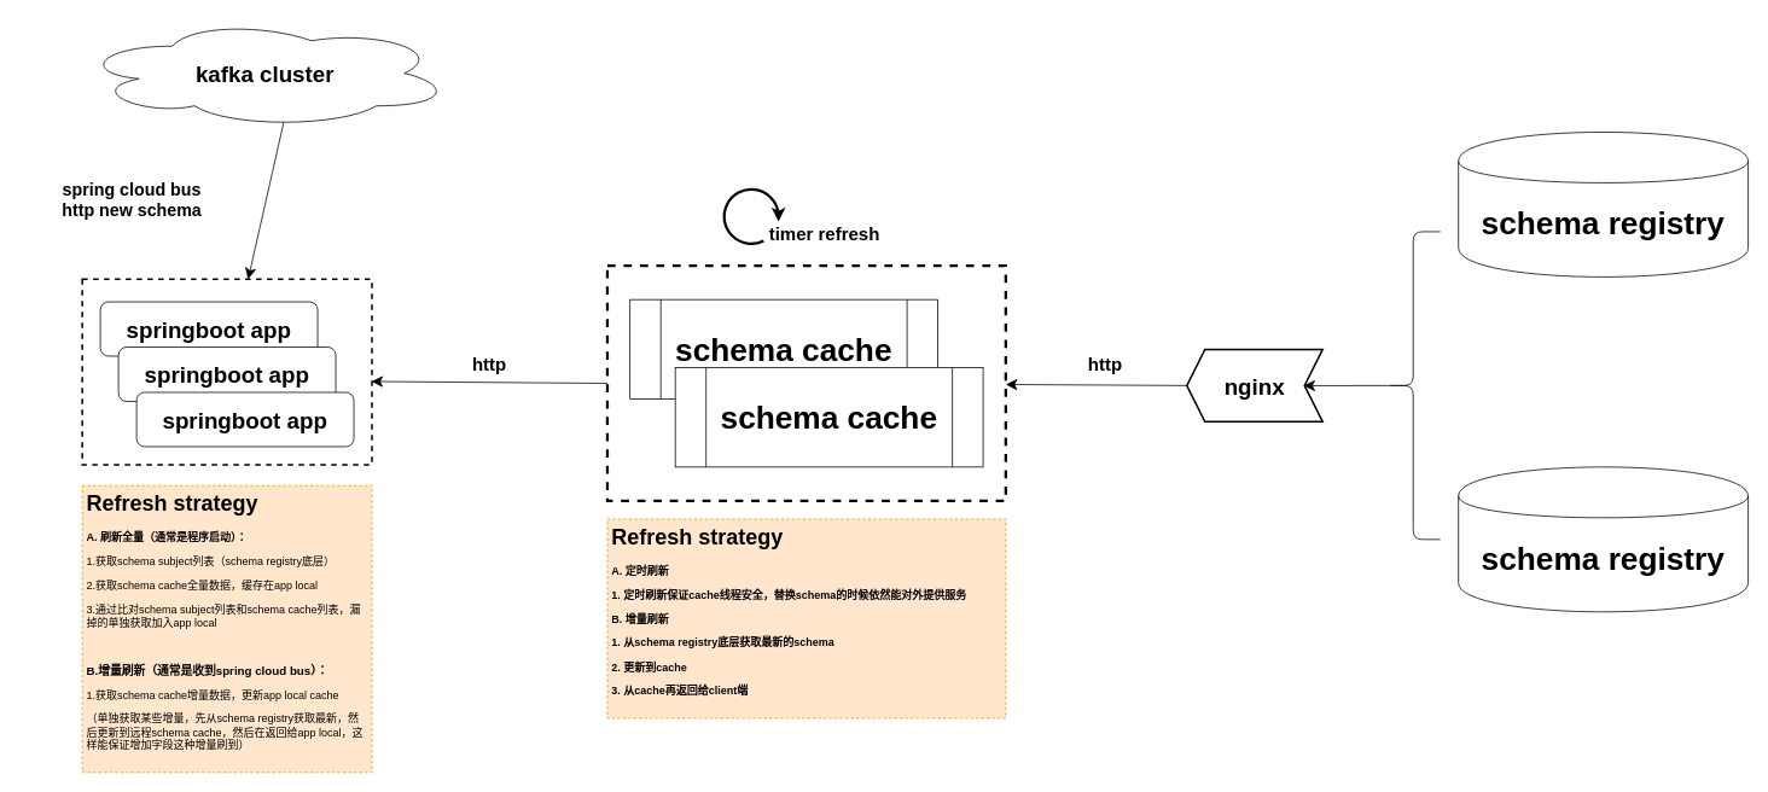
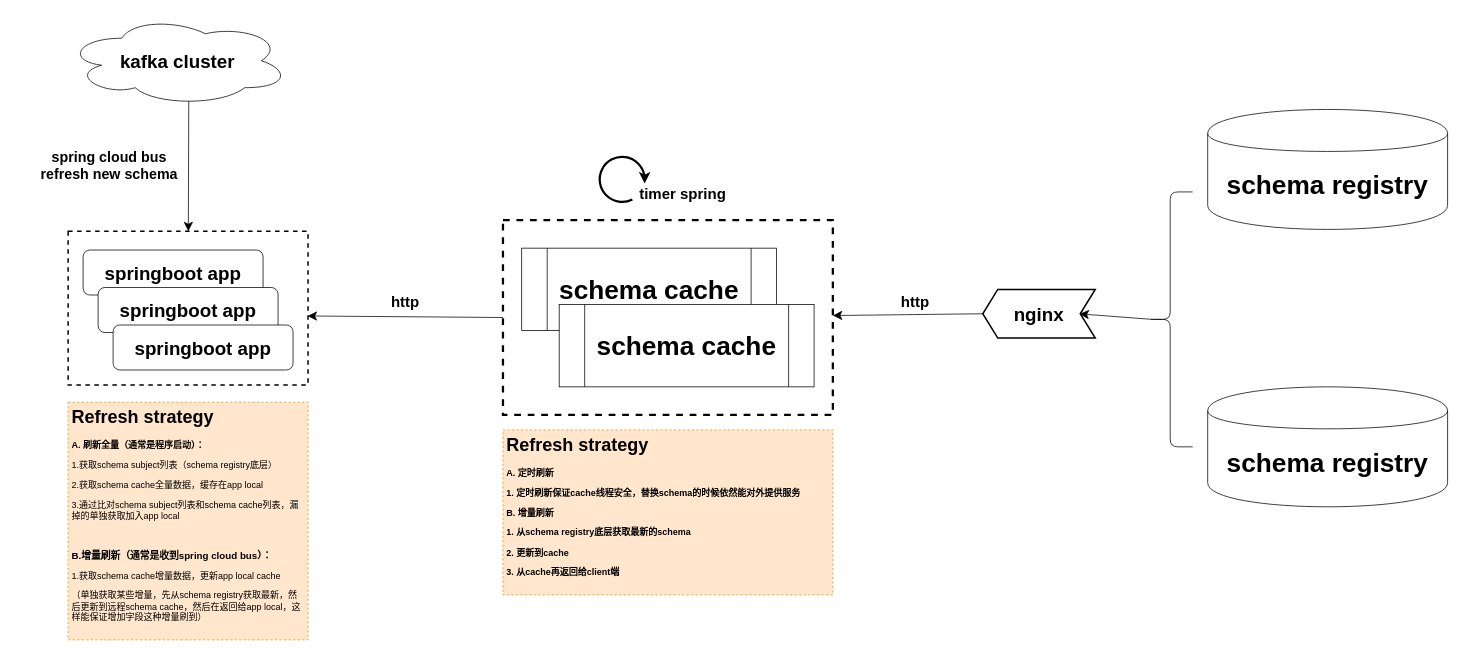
  <mxCell id="0" />
  <mxCell id="1" parent="0" />
  <mxCell id="2" value="&lt;span style=&quot;font-size: 35px&quot;&gt;&lt;b&gt;schema registry&lt;/b&gt;&lt;/span&gt;" style="shape=cylinder;whiteSpace=wrap;html=1;boundedLbl=1;backgroundOutline=1;" parent="1" vertex="1"><mxGeometry x="1610" y="145.5" width="320" height="160" as="geometry" /></mxCell>
  <mxCell id="3" value="&lt;span style=&quot;font-size: 35px&quot;&gt;&lt;b&gt;schema registry&lt;/b&gt;&lt;/span&gt;" style="shape=cylinder;whiteSpace=wrap;html=1;boundedLbl=1;backgroundOutline=1;" parent="1" vertex="1"><mxGeometry x="1610" y="515.5" width="320" height="160" as="geometry" /></mxCell>
  <mxCell id="4" value="" style="shape=curlyBracket;whiteSpace=wrap;html=1;rounded=1;" parent="1" vertex="1"><mxGeometry x="1530" y="255.5" width="60" height="340" as="geometry" /></mxCell>
  <mxCell id="5" value="" style="group" parent="1" vertex="1" connectable="0"><mxGeometry x="670" y="293" width="440" height="260" as="geometry" /></mxCell>
  <mxCell id="6" value="" style="rounded=0;whiteSpace=wrap;html=1;fillColor=none;dashed=1;strokeWidth=3;" parent="5" vertex="1"><mxGeometry width="440" height="260" as="geometry" /></mxCell>
  <mxCell id="7" value="" style="group" parent="5" vertex="1" connectable="0"><mxGeometry x="25" y="37.5" width="390" height="185" as="geometry" /></mxCell>
  <mxCell id="8" value="&lt;font style=&quot;font-size: 35px&quot;&gt;&lt;b&gt;schema cache&lt;/b&gt;&lt;/font&gt;" style="shape=process;whiteSpace=wrap;html=1;backgroundOutline=1;" parent="7" vertex="1"><mxGeometry width="340" height="110" as="geometry" /></mxCell>
  <mxCell id="9" value="&lt;font style=&quot;font-size: 35px&quot;&gt;&lt;b&gt;schema cache&lt;/b&gt;&lt;/font&gt;" style="shape=process;whiteSpace=wrap;html=1;backgroundOutline=1;" parent="7" vertex="1"><mxGeometry x="50" y="75" width="340" height="110" as="geometry" /></mxCell>
  <mxCell id="10" value="" style="group" parent="1" vertex="1" connectable="0"><mxGeometry x="800" y="203" width="195" height="88" as="geometry" /></mxCell>
  <mxCell id="11" value="" style="group;rotation=45;" parent="10" vertex="1" connectable="0"><mxGeometry width="70" height="88" as="geometry" /></mxCell>
  <mxCell id="12" value="" style="group" parent="11" vertex="1" connectable="0"><mxGeometry x="-1" y="5.8" width="60" height="60" as="geometry" /></mxCell>
  <mxCell id="13" value="" style="verticalLabelPosition=bottom;verticalAlign=top;html=1;shape=mxgraph.basic.arc;startAngle=0.3;endAngle=0.1;strokeWidth=3;fillColor=none;rotation=45;" parent="12" vertex="1"><mxGeometry width="60" height="60" as="geometry" /></mxCell>
  <mxCell id="14" value="" style="endArrow=classic;html=1;exitX=0.771;exitY=0.09;exitDx=0;exitDy=0;exitPerimeter=0;strokeWidth=3;" parent="12" edge="1"><mxGeometry width="50" height="50" relative="1" as="geometry"><mxPoint x="59.4" y="23.4" as="sourcePoint" /><mxPoint x="60" y="35.4" as="targetPoint" /><Array as="points"><mxPoint x="60" y="27.0" /></Array></mxGeometry></mxCell>
- <mxCell id="15" value="&lt;b&gt;&lt;font style=&quot;font-size: 20px&quot;&gt;timer refresh&lt;/font&gt;&lt;/b&gt;" style="text;html=1;strokeColor=none;fillColor=none;align=center;verticalAlign=middle;whiteSpace=wrap;rounded=0;" parent="10" vertex="1"><mxGeometry x="25" y="34" width="170" height="40" as="geometry" /></mxCell>
+ <mxCell id="15" value="&lt;b&gt;&lt;font style=&quot;font-size: 20px&quot;&gt;timer spring&lt;/font&gt;&lt;/b&gt;" style="text;html=1;strokeColor=none;fillColor=none;align=center;verticalAlign=middle;whiteSpace=wrap;rounded=0;" parent="10" vertex="1"><mxGeometry x="25" y="34" width="170" height="40" as="geometry" /></mxCell>
  <mxCell id="16" value="&lt;font size=&quot;1&quot;&gt;&lt;b style=&quot;font-size: 20px&quot;&gt;http&lt;/b&gt;&lt;/font&gt;" style="text;html=1;strokeColor=none;fillColor=none;align=center;verticalAlign=middle;whiteSpace=wrap;rounded=0;" parent="1" vertex="1"><mxGeometry x="1170" y="390.5" width="100" height="20" as="geometry" /></mxCell>
- <mxCell id="17" value="&lt;font style=&quot;font-size: 25px&quot;&gt;&lt;b&gt;kafka cluster&lt;/b&gt;&lt;/font&gt;" style="ellipse;shape=cloud;whiteSpace=wrap;html=1;" vertex="1" parent="1"><mxGeometry x="87" y="20.5" width="410" height="120" as="geometry" /></mxCell>
+ <mxCell id="17" value="&lt;font style=&quot;font-size: 25px&quot;&gt;&lt;b&gt;kafka cluster&lt;/b&gt;&lt;/font&gt;" style="ellipse;shape=cloud;whiteSpace=wrap;html=1;" vertex="1" parent="1"><mxGeometry x="87" y="20.5" width="298" height="120" as="geometry" /></mxCell>
  <mxCell id="18" value="" style="group" vertex="1" connectable="0" parent="1"><mxGeometry x="90" y="308" width="320" height="205" as="geometry" /></mxCell>
  <mxCell id="19" value="" style="rounded=0;whiteSpace=wrap;html=1;fillColor=none;strokeWidth=2;dashed=1;" vertex="1" parent="18"><mxGeometry width="320" height="205" as="geometry" /></mxCell>
  <mxCell id="20" value="&lt;font style=&quot;font-size: 25px&quot;&gt;&lt;b&gt;springboot app&lt;/b&gt;&lt;/font&gt;" style="rounded=1;whiteSpace=wrap;html=1;" vertex="1" parent="18"><mxGeometry x="20" y="25" width="240" height="60" as="geometry" /></mxCell>
  <mxCell id="21" value="&lt;font style=&quot;font-size: 25px&quot;&gt;&lt;b&gt;springboot app&lt;/b&gt;&lt;/font&gt;" style="rounded=1;whiteSpace=wrap;html=1;" vertex="1" parent="18"><mxGeometry x="40" y="75" width="240" height="60" as="geometry" /></mxCell>
  <mxCell id="22" value="&lt;font style=&quot;font-size: 25px&quot;&gt;&lt;b&gt;springboot app&lt;/b&gt;&lt;/font&gt;" style="rounded=1;whiteSpace=wrap;html=1;" vertex="1" parent="18"><mxGeometry x="60" y="125" width="240" height="60" as="geometry" /></mxCell>
  <mxCell id="23" value="" style="endArrow=classic;html=1;exitX=0.55;exitY=0.95;exitDx=0;exitDy=0;exitPerimeter=0;endSize=10;" edge="1" parent="1" source="17" target="19"><mxGeometry width="50" height="50" relative="1" as="geometry"><mxPoint x="330" y="270.5" as="sourcePoint" /><mxPoint x="380" y="220.5" as="targetPoint" /></mxGeometry></mxCell>
- <mxCell id="24" value="&lt;font style=&quot;font-size: 19px&quot;&gt;&lt;b&gt;spring cloud bus&lt;br&gt;http new schema&lt;br&gt;&lt;/b&gt;&lt;/font&gt;" style="text;html=1;strokeColor=none;fillColor=none;align=center;verticalAlign=middle;whiteSpace=wrap;rounded=0;dashed=1;" vertex="1" parent="1"><mxGeometry x="20" y="220.5" width="250" as="geometry" /></mxCell>
+ <mxCell id="24" value="&lt;font style=&quot;font-size: 19px&quot;&gt;&lt;b&gt;spring cloud bus&lt;br&gt;refresh new schema&lt;br&gt;&lt;/b&gt;&lt;/font&gt;" style="text;html=1;strokeColor=none;fillColor=none;align=center;verticalAlign=middle;whiteSpace=wrap;rounded=0;dashed=1;" vertex="1" parent="1"><mxGeometry x="20" y="220.5" width="250" as="geometry" /></mxCell>
  <mxCell id="25" value="" style="endArrow=classic;html=1;exitX=0;exitY=0.5;exitDx=0;exitDy=0;entryX=0.998;entryY=0.551;entryDx=0;entryDy=0;entryPerimeter=0;endSize=10;" edge="1" parent="1" source="6" target="19"><mxGeometry width="50" height="50" relative="1" as="geometry"><mxPoint x="510" y="483" as="sourcePoint" /><mxPoint x="440" y="413" as="targetPoint" /></mxGeometry></mxCell>
  <mxCell id="26" value="&lt;font size=&quot;1&quot;&gt;&lt;b style=&quot;font-size: 20px&quot;&gt;http&lt;/b&gt;&lt;/font&gt;" style="text;html=1;strokeColor=none;fillColor=none;align=center;verticalAlign=middle;whiteSpace=wrap;rounded=0;" vertex="1" parent="1"><mxGeometry x="490" y="390.5" width="100" height="20" as="geometry" /></mxCell>
  <mxCell id="27" value="&lt;h1&gt;Refresh strategy&lt;/h1&gt;&lt;p&gt;&lt;b&gt;A. 刷新全量（通常是程序启动）：&lt;/b&gt;&lt;/p&gt;&lt;p&gt;1.获取schema subject列表（schema registry底层）&lt;/p&gt;&lt;p&gt;2.获取schema cache全量数据，缓存在app local&lt;/p&gt;&lt;p&gt;3.通过比对schema subject列表和schema cache列表，漏掉的单独获取加入app local&lt;/p&gt;&lt;p&gt;&lt;br&gt;&lt;/p&gt;&lt;p&gt;&lt;b&gt;&lt;font style=&quot;font-size: 13px&quot;&gt;B.增量刷新（通常是收到spring cloud bus）：&lt;/font&gt;&lt;/b&gt;&lt;/p&gt;&lt;p&gt;1.获取schema cache增量数据，更新app local cache&lt;/p&gt;&lt;p&gt;（单独获取某些增量，先从schema registry获取最新，然后更新到远程schema cache，然后在返回给app local，这样能保证增加字段这种增量刷到）&lt;/p&gt;" style="text;html=1;strokeColor=#d79b00;fillColor=#ffe6cc;spacing=5;spacingTop=-20;whiteSpace=wrap;overflow=hidden;rounded=0;dashed=1;" vertex="1" parent="1"><mxGeometry x="90" y="536" width="320" height="317" as="geometry" /></mxCell>
- <mxCell id="28" value="&lt;font style=&quot;font-size: 25px&quot;&gt;&lt;b&gt;nginx&lt;/b&gt;&lt;/font&gt;" style="shape=step;perimeter=stepPerimeter;whiteSpace=wrap;html=1;fixedSize=1;strokeWidth=2;fillColor=none;direction=east;flipV=1;flipH=1;" vertex="1" parent="1"><mxGeometry x="1310" y="385.5" width="150" height="80" as="geometry" /></mxCell>
+ <mxCell id="28" value="&lt;font style=&quot;font-size: 25px&quot;&gt;&lt;b&gt;nginx&lt;/b&gt;&lt;/font&gt;" style="shape=step;perimeter=stepPerimeter;whiteSpace=wrap;html=1;fixedSize=1;strokeWidth=2;fillColor=none;direction=east;flipV=1;flipH=1;" vertex="1" parent="1"><mxGeometry x="1310" y="385.5" width="150" height="65" as="geometry" /></mxCell>
  <mxCell id="29" value="" style="endArrow=classic;html=1;exitX=0.1;exitY=0.5;exitDx=0;exitDy=0;exitPerimeter=0;entryX=0.14;entryY=0.498;entryDx=0;entryDy=0;entryPerimeter=0;endSize=10;" edge="1" parent="1" source="4" target="28"><mxGeometry width="50" height="50" relative="1" as="geometry"><mxPoint x="1400" y="583" as="sourcePoint" /><mxPoint x="1450" y="533" as="targetPoint" /></mxGeometry></mxCell>
  <mxCell id="30" value="" style="endArrow=classic;html=1;exitX=0;exitY=0.5;exitDx=0;exitDy=0;endSize=10;" edge="1" parent="1" source="28" target="6"><mxGeometry width="50" height="50" relative="1" as="geometry"><mxPoint x="1290" y="563" as="sourcePoint" /><mxPoint x="1340" y="513" as="targetPoint" /></mxGeometry></mxCell>
  <mxCell id="31" value="&lt;h1&gt;Refresh strategy&lt;/h1&gt;&lt;p&gt;&lt;b&gt;A. 定时刷新&lt;/b&gt;&lt;/p&gt;&lt;p&gt;&lt;b&gt;1. 定时刷新保证cache线程安全，替换schema的时候依然能对外提供服务&lt;/b&gt;&lt;/p&gt;&lt;p&gt;&lt;b&gt;B. 增量刷新&lt;/b&gt;&lt;/p&gt;&lt;p&gt;&lt;b&gt;1. 从schema registry底层获取最新的schema&lt;/b&gt;&lt;/p&gt;&lt;p&gt;&lt;b&gt;2. 更新到cache&lt;/b&gt;&lt;/p&gt;&lt;p&gt;&lt;b&gt;3. 从cache再返回给client端&lt;/b&gt;&lt;/p&gt;" style="text;html=1;strokeColor=#d79b00;fillColor=#ffe6cc;spacing=5;spacingTop=-20;whiteSpace=wrap;overflow=hidden;rounded=0;dashed=1;" vertex="1" parent="1"><mxGeometry x="670" y="573" width="440" height="220" as="geometry" /></mxCell>
